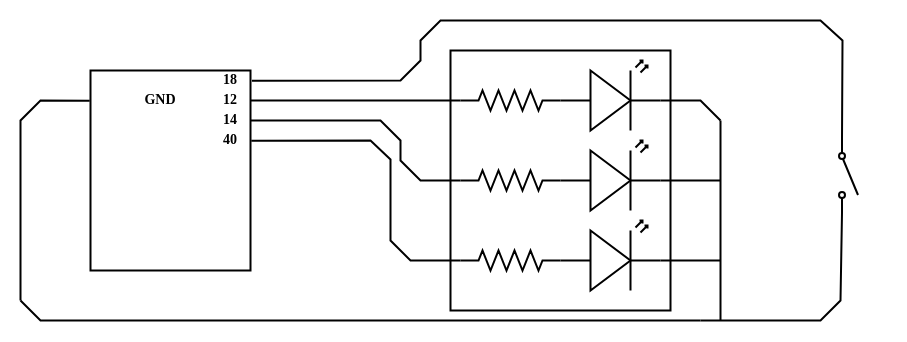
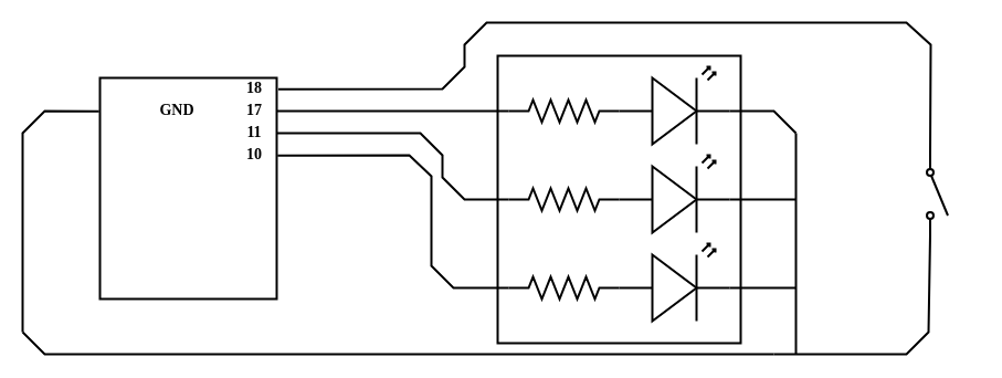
  <mxCell id="0" />
  <mxCell id="1" parent="0" />
  <mxCell id="2" value="" style="rounded=0;whiteSpace=wrap;html=1;strokeWidth=2;" vertex="1" parent="1"><mxGeometry x="450" y="50" width="220" height="260" as="geometry" /></mxCell>
  <mxCell id="3" style="edgeStyle=orthogonalEdgeStyle;rounded=0;orthogonalLoop=1;jettySize=auto;html=1;strokeWidth=2;endArrow=none;endFill=0;" edge="1" parent="1" source="4"><mxGeometry relative="1" as="geometry"><mxPoint x="250" y="100" as="targetPoint" /></mxGeometry></mxCell>
  <mxCell id="4" value="" style="pointerEvents=1;verticalLabelPosition=bottom;shadow=0;dashed=0;align=center;html=1;verticalAlign=top;shape=mxgraph.electrical.resistors.resistor_2;strokeWidth=2;" vertex="1" parent="1"><mxGeometry x="460" y="90" width="100" height="20" as="geometry" /></mxCell>
  <mxCell id="5" value="" style="pointerEvents=1;verticalLabelPosition=bottom;shadow=0;dashed=0;align=center;html=1;verticalAlign=top;shape=mxgraph.electrical.resistors.resistor_2;strokeWidth=2;" vertex="1" parent="1"><mxGeometry x="460" y="170" width="100" height="20" as="geometry" /></mxCell>
  <mxCell id="6" value="" style="pointerEvents=1;verticalLabelPosition=bottom;shadow=0;dashed=0;align=center;html=1;verticalAlign=top;shape=mxgraph.electrical.resistors.resistor_2;strokeWidth=2;" vertex="1" parent="1"><mxGeometry x="460" y="250" width="100" height="20" as="geometry" /></mxCell>
  <mxCell id="7" style="rounded=0;orthogonalLoop=1;jettySize=auto;html=1;strokeWidth=2;endArrow=none;endFill=0;" edge="1" parent="1"><mxGeometry relative="1" as="geometry"><mxPoint x="720" y="120" as="targetPoint" /><mxPoint x="660" y="100" as="sourcePoint" /><Array as="points"><mxPoint x="700" y="100" /></Array></mxGeometry></mxCell>
  <mxCell id="8" value="" style="verticalLabelPosition=bottom;shadow=0;dashed=0;align=center;html=1;verticalAlign=top;shape=mxgraph.electrical.opto_electronics.led_2;pointerEvents=1;strokeWidth=2;" vertex="1" parent="1"><mxGeometry x="560" y="60" width="100" height="70" as="geometry" /></mxCell>
  <mxCell id="9" value="" style="verticalLabelPosition=bottom;shadow=0;dashed=0;align=center;html=1;verticalAlign=top;shape=mxgraph.electrical.opto_electronics.led_2;pointerEvents=1;strokeWidth=2;" vertex="1" parent="1"><mxGeometry x="560" y="140" width="100" height="70" as="geometry" /></mxCell>
  <mxCell id="10" value="" style="verticalLabelPosition=bottom;shadow=0;dashed=0;align=center;html=1;verticalAlign=top;shape=mxgraph.electrical.opto_electronics.led_2;pointerEvents=1;strokeWidth=2;" vertex="1" parent="1"><mxGeometry x="560" y="220" width="100" height="70" as="geometry" /></mxCell>
  <mxCell id="11" style="rounded=0;orthogonalLoop=1;jettySize=auto;html=1;strokeWidth=2;endArrow=none;endFill=0;exitX=-0.005;exitY=0.151;exitDx=0;exitDy=0;exitPerimeter=0;" edge="1" parent="1" source="12"><mxGeometry relative="1" as="geometry"><mxPoint x="20" y="300" as="targetPoint" /><Array as="points"><mxPoint x="40" y="100" /><mxPoint x="20" y="120" /></Array></mxGeometry></mxCell>
  <mxCell id="12" value="" style="rounded=0;whiteSpace=wrap;html=1;strokeWidth=2;" vertex="1" parent="1"><mxGeometry x="90" y="70" width="160" height="200" as="geometry" /></mxCell>
  <mxCell id="13" style="rounded=0;orthogonalLoop=1;jettySize=auto;html=1;strokeWidth=2;endArrow=none;endFill=0;" edge="1" parent="1"><mxGeometry relative="1" as="geometry"><mxPoint x="250" y="120" as="targetPoint" /><mxPoint x="460" y="180" as="sourcePoint" /><Array as="points"><mxPoint x="420" y="180" /><mxPoint x="400" y="160" /><mxPoint x="400" y="140" /><mxPoint x="380" y="120" /></Array></mxGeometry></mxCell>
  <mxCell id="14" style="rounded=0;orthogonalLoop=1;jettySize=auto;html=1;strokeWidth=2;endArrow=none;endFill=0;entryX=1.005;entryY=0.351;entryDx=0;entryDy=0;entryPerimeter=0;" edge="1" parent="1" target="12"><mxGeometry relative="1" as="geometry"><mxPoint x="250" y="260" as="targetPoint" /><mxPoint x="460" y="260" as="sourcePoint" /><Array as="points"><mxPoint x="410" y="260" /><mxPoint x="390" y="240" /><mxPoint x="390" y="159" /><mxPoint x="370" y="140" /></Array></mxGeometry></mxCell>
  <mxCell id="15" style="edgeStyle=orthogonalEdgeStyle;rounded=0;orthogonalLoop=1;jettySize=auto;html=1;strokeWidth=2;endArrow=none;endFill=0;" edge="1" parent="1"><mxGeometry relative="1" as="geometry"><mxPoint x="720" y="180" as="targetPoint" /><mxPoint x="660" y="180" as="sourcePoint" /></mxGeometry></mxCell>
  <mxCell id="16" style="edgeStyle=orthogonalEdgeStyle;rounded=0;orthogonalLoop=1;jettySize=auto;html=1;strokeWidth=2;endArrow=none;endFill=0;" edge="1" parent="1"><mxGeometry relative="1" as="geometry"><mxPoint x="720" y="260" as="targetPoint" /><mxPoint x="660" y="260" as="sourcePoint" /></mxGeometry></mxCell>
  <mxCell id="17" value="" style="endArrow=none;html=1;rounded=0;strokeWidth=2;" edge="1" parent="1"><mxGeometry width="50" height="50" relative="1" as="geometry"><mxPoint x="720" y="320" as="sourcePoint" /><mxPoint x="720" y="120" as="targetPoint" /><Array as="points"><mxPoint x="720" y="300" /></Array></mxGeometry></mxCell>
  <mxCell id="18" style="rounded=0;orthogonalLoop=1;jettySize=auto;html=1;strokeWidth=2;endArrow=none;endFill=0;" edge="1" parent="1"><mxGeometry relative="1" as="geometry"><mxPoint x="20" y="300" as="targetPoint" /><mxPoint x="700" y="320" as="sourcePoint" /><Array as="points"><mxPoint x="40" y="320" /></Array></mxGeometry></mxCell>
  <mxCell id="19" style="rounded=0;orthogonalLoop=1;jettySize=auto;html=1;strokeWidth=2;endArrow=none;endFill=0;exitX=0;exitY=0.8;exitDx=0;exitDy=0;entryX=1.009;entryY=0.051;entryDx=0;entryDy=0;entryPerimeter=0;" edge="1" parent="1" source="20" target="12"><mxGeometry relative="1" as="geometry"><mxPoint x="447.515" y="-10" as="targetPoint" /><mxPoint x="600" y="-60" as="sourcePoint" /><Array as="points"><mxPoint x="842" y="40" /><mxPoint x="820" y="20" /><mxPoint x="440" y="20" /><mxPoint x="420" y="40" /><mxPoint x="420" y="60" /><mxPoint x="400" y="80" /></Array></mxGeometry></mxCell>
  <mxCell id="20" value="" style="shape=mxgraph.electrical.electro-mechanical.singleSwitch;aspect=fixed;elSwitchState=off;strokeWidth=2;rotation=90;" vertex="1" parent="1"><mxGeometry x="810" y="165" width="75" height="20" as="geometry" /></mxCell>
  <mxCell id="21" style="rounded=0;orthogonalLoop=1;jettySize=auto;html=1;strokeWidth=2;endArrow=none;endFill=0;entryX=1;entryY=0.8;entryDx=0;entryDy=0;" edge="1" parent="1" target="20"><mxGeometry relative="1" as="geometry"><mxPoint x="760" y="320" as="targetPoint" /><mxPoint x="700" y="320" as="sourcePoint" /><Array as="points"><mxPoint x="820" y="320" /><mxPoint x="840" y="300" /></Array></mxGeometry></mxCell>
  <mxCell id="22" value="18" style="rounded=0;whiteSpace=wrap;html=1;fillColor=none;fontSize=14;fontFamily=Fira Code;fontSource=https%3A%2F%2Ffonts.googleapis.com%2Fcss%3Ffamily%3DFira%2BCode;fontStyle=1;strokeWidth=2;strokeColor=none;" vertex="1" parent="1"><mxGeometry x="210" y="70" width="40" height="20" as="geometry" /></mxCell>
- <mxCell id="23" value="12" style="rounded=0;whiteSpace=wrap;html=1;fillColor=none;fontSize=14;fontFamily=Fira Code;fontSource=https%3A%2F%2Ffonts.googleapis.com%2Fcss%3Ffamily%3DFira%2BCode;fontStyle=1;strokeWidth=2;strokeColor=none;" vertex="1" parent="1"><mxGeometry x="210" y="90" width="40" height="20" as="geometry" /></mxCell>
- <mxCell id="24" value="14" style="rounded=0;whiteSpace=wrap;html=1;fillColor=none;fontSize=14;fontFamily=Fira Code;fontSource=https%3A%2F%2Ffonts.googleapis.com%2Fcss%3Ffamily%3DFira%2BCode;fontStyle=1;strokeWidth=2;strokeColor=none;" vertex="1" parent="1"><mxGeometry x="210" y="110" width="40" height="20" as="geometry" /></mxCell>
- <mxCell id="25" value="40" style="rounded=0;whiteSpace=wrap;html=1;fillColor=none;fontSize=14;fontFamily=Fira Code;fontSource=https%3A%2F%2Ffonts.googleapis.com%2Fcss%3Ffamily%3DFira%2BCode;fontStyle=1;strokeWidth=2;strokeColor=none;" vertex="1" parent="1"><mxGeometry x="210" y="130" width="40" height="20" as="geometry" /></mxCell>
+ <mxCell id="23" value="17" style="rounded=0;whiteSpace=wrap;html=1;fillColor=none;fontSize=14;fontFamily=Fira Code;fontSource=https%3A%2F%2Ffonts.googleapis.com%2Fcss%3Ffamily%3DFira%2BCode;fontStyle=1;strokeWidth=2;strokeColor=none;" vertex="1" parent="1"><mxGeometry x="210" y="90" width="40" height="20" as="geometry" /></mxCell>
+ <mxCell id="24" value="11" style="rounded=0;whiteSpace=wrap;html=1;fillColor=none;fontSize=14;fontFamily=Fira Code;fontSource=https%3A%2F%2Ffonts.googleapis.com%2Fcss%3Ffamily%3DFira%2BCode;fontStyle=1;strokeWidth=2;strokeColor=none;" vertex="1" parent="1"><mxGeometry x="210" y="110" width="40" height="20" as="geometry" /></mxCell>
+ <mxCell id="25" value="10" style="rounded=0;whiteSpace=wrap;html=1;fillColor=none;fontSize=14;fontFamily=Fira Code;fontSource=https%3A%2F%2Ffonts.googleapis.com%2Fcss%3Ffamily%3DFira%2BCode;fontStyle=1;strokeWidth=2;strokeColor=none;" vertex="1" parent="1"><mxGeometry x="210" y="130" width="40" height="20" as="geometry" /></mxCell>
  <mxCell id="26" value="GND" style="rounded=0;whiteSpace=wrap;html=1;fillColor=none;fontSize=14;fontFamily=Fira Code;fontSource=https%3A%2F%2Ffonts.googleapis.com%2Fcss%3Ffamily%3DFira%2BCode;fontStyle=1;strokeWidth=2;strokeColor=none;" vertex="1" parent="1"><mxGeometry x="140" y="90" width="40" height="20" as="geometry" /></mxCell>
